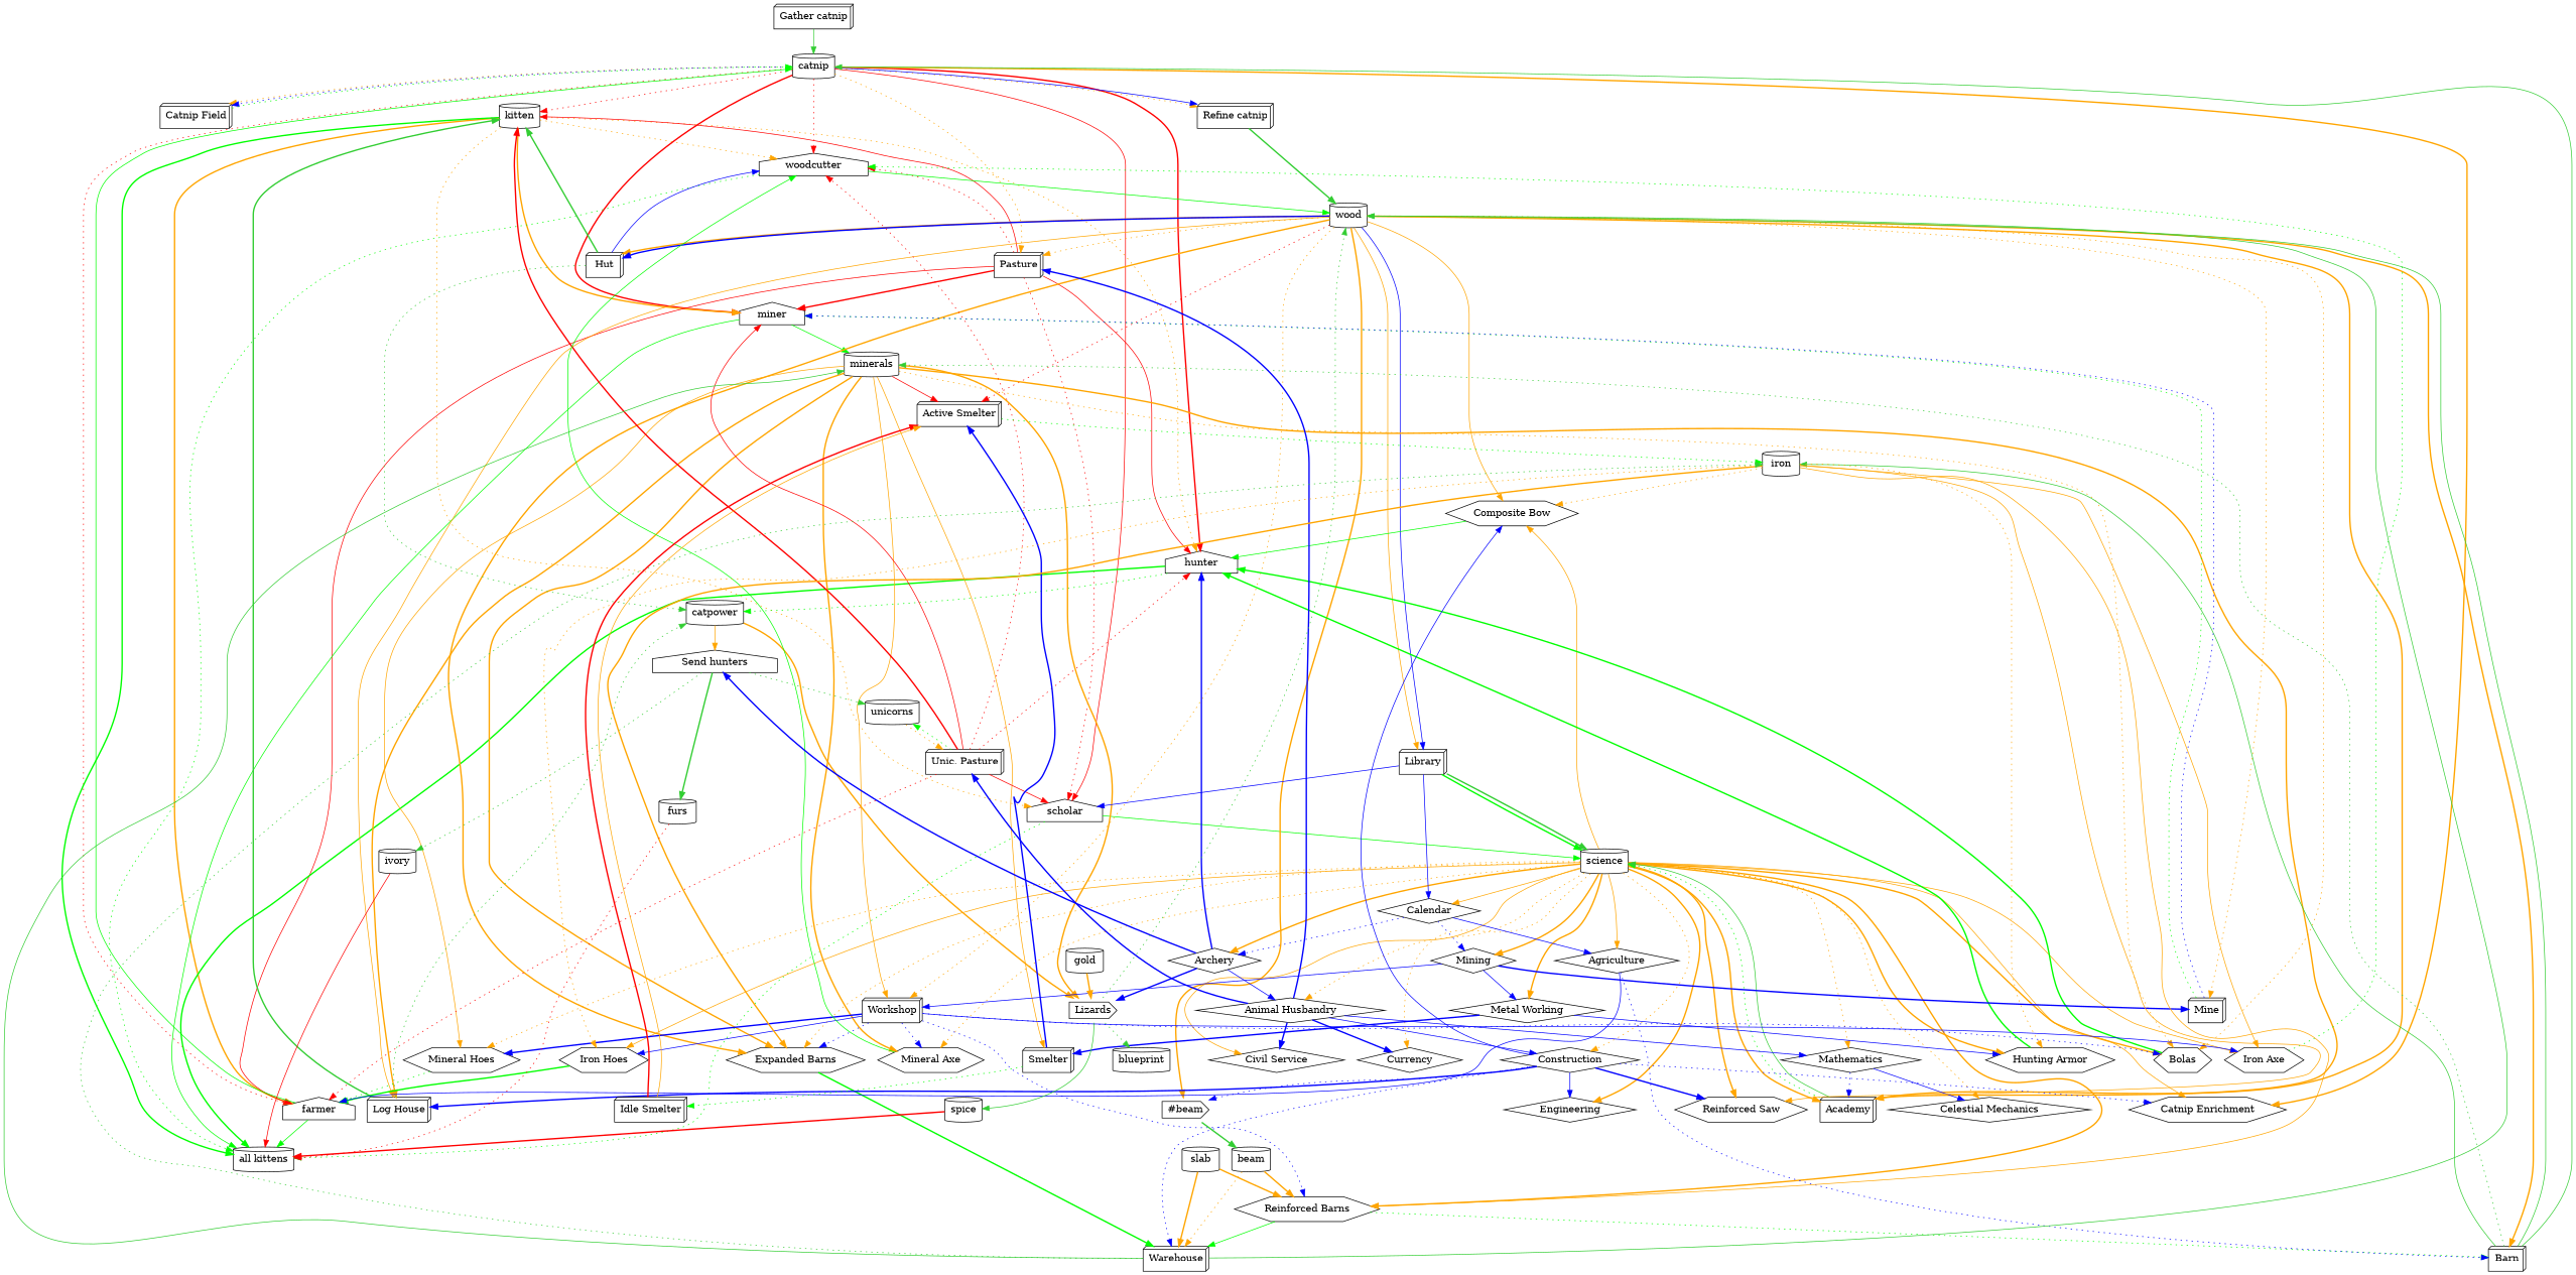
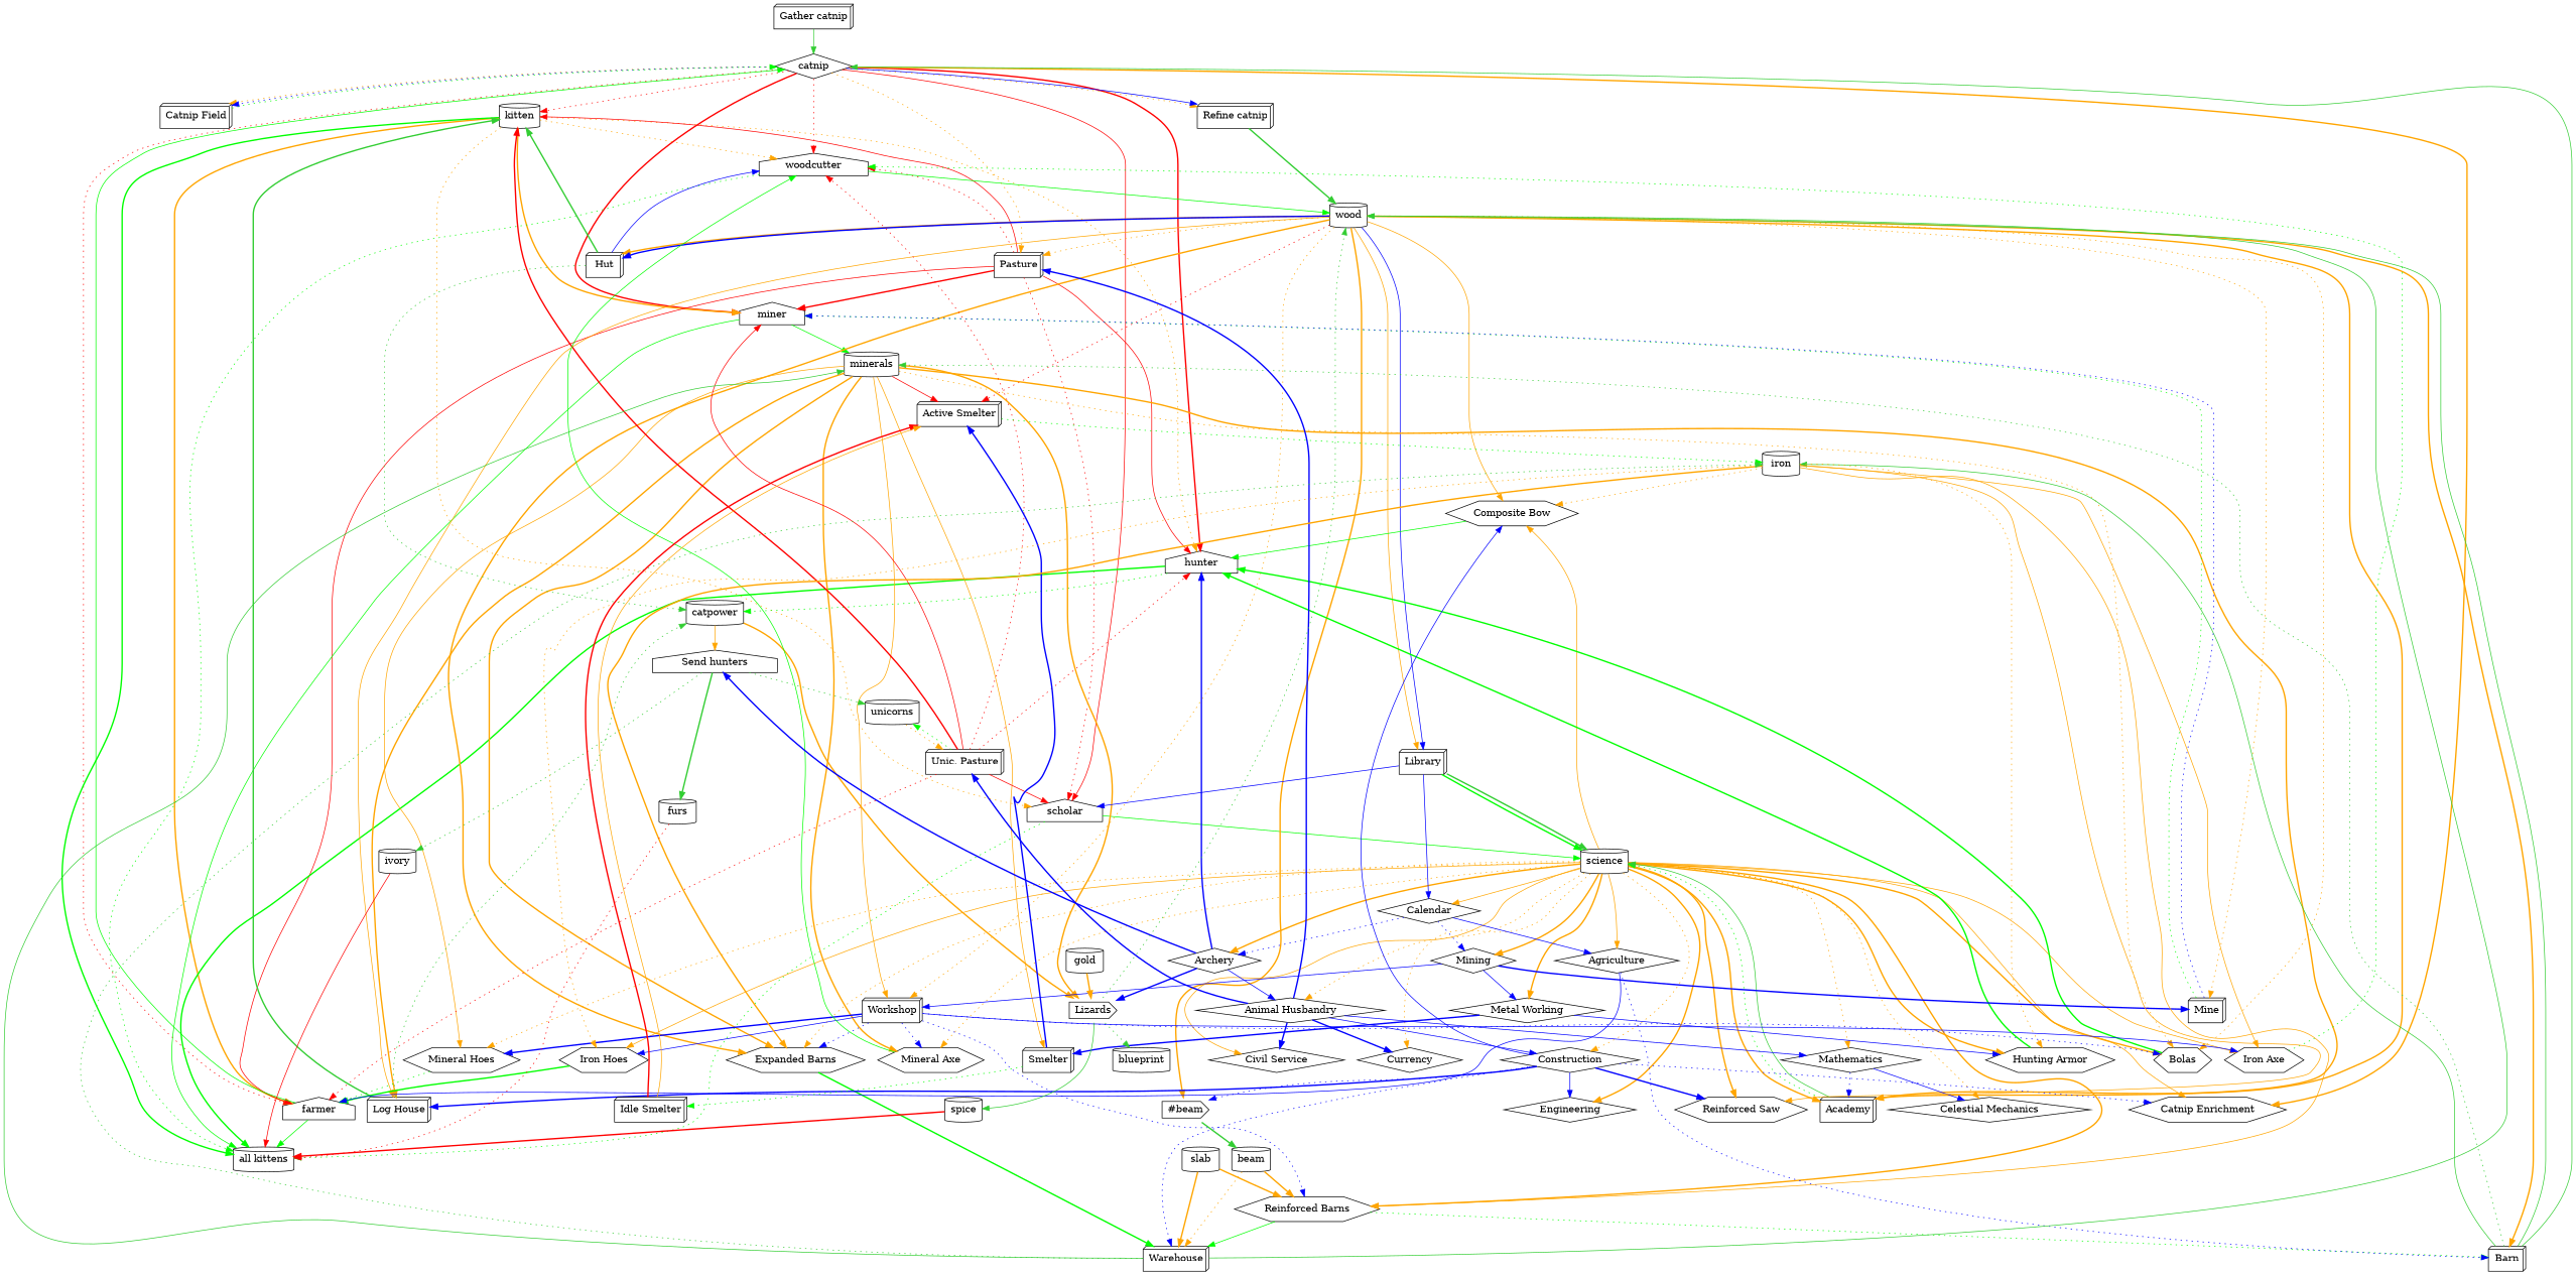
  digraph {
    node [shape=cylinder]
    edge [color=orange style=dotted]
-   catnip
+   catnip [shape=diamond]
    "Catnip Field" [shape=box3d]
    kitten
    Pasture [shape=box3d]
    woodcutter [shape=house]
    scholar [shape=house]
    farmer [shape=house]
    hunter [shape=house]
    miner [shape=house]
    "Refine catnip" [shape=box3d]
    "Catnip Enrichment" [shape=hexagon]
    "all kittens"
    wood
    science
    catpower
    minerals
    "Unic. Pasture" [shape=box3d]
    unicorns
    Barn [shape=box3d]
    "Active Smelter" [shape=box3d]
    "Expanded Barns" [shape=hexagon]
    Library [shape=box3d]
    Academy [shape=box3d]
    Bolas [shape=hexagon]
    "Composite Bow" [shape=hexagon]
    Hut [shape=box3d]
    "Log House" [shape=box3d]
    Mine [shape=box3d]
    Workshop [shape=box3d]
    "#beam" [shape=cds]
    "Mineral Hoes" [shape=hexagon]
    "Iron Hoes" [shape=hexagon]
    "Mineral Axe" [shape=hexagon]
    "Iron Axe" [shape=hexagon]
    "Reinforced Barns" [shape=hexagon]
    "Hunting Armor" [shape=hexagon]
    Agriculture [shape=diamond]
    Mining [shape=diamond]
    "Metal Working" [shape=diamond]
    "Animal Husbandry" [shape=diamond]
    Mathematics [shape=diamond]
    Construction [shape=diamond]
    Archery [shape=diamond]
    Calendar [shape=diamond]
    "Civil Service" [shape=diamond]
    Currency [shape=diamond]
    "Celestial Mechanics" [shape=diamond]
    Engineering [shape=diamond]
    "Reinforced Saw" [shape=hexagon]
    "Send hunters" [shape=house]
    Lizards [shape=cds]
    Smelter [shape=box3d]
    iron
    Warehouse [shape=box3d]
    beam
    furs
    ivory
    spice
    blueprint
    "Idle Smelter" [shape=box3d]
    "Gather catnip" [shape=box3d]
    slab
    gold
    catnip -> "Catnip Field"
    catnip -> "Catnip Field" [color=blue]
    catnip -> kitten [color=red]
    catnip -> Pasture
    catnip -> woodcutter [color=red]
    catnip -> scholar [color=red style=solid]
    catnip -> farmer [color=red]
    catnip -> hunter [color=red style=bold]
    catnip -> miner [color=red style=bold]
    catnip -> "Refine catnip"
    catnip -> "Refine catnip" [color=blue style=solid]
    catnip -> "Catnip Enrichment" [style=bold]
    "Catnip Field" -> catnip [color=green]
    kitten -> woodcutter
    kitten -> scholar
    kitten -> farmer [style=bold]
    kitten -> hunter
    kitten -> miner [style=bold]
    kitten -> "all kittens" [color=green style=bold]
    Pasture -> kitten [color=red style=solid]
    Pasture -> woodcutter [color=red]
    Pasture -> scholar [color=red]
    Pasture -> farmer [color=red style=solid]
    Pasture -> hunter [color=red style=solid]
    Pasture -> miner [color=red style=bold]
    woodcutter -> "all kittens" [color=green]
    woodcutter -> wood [color=green style=solid]
    scholar -> "all kittens" [color=green]
    scholar -> science [color=green style=solid]
    farmer -> catnip [color=green style=solid]
    farmer -> "all kittens" [color=green style=solid]
    hunter -> "all kittens" [color=green style=bold]
    hunter -> catpower [color=green]
    miner -> "all kittens" [color=green style=solid]
    miner -> minerals [color=green style=solid]
    "Refine catnip" -> wood [color=limegreen style=bold]
    wood -> Pasture
    wood -> Barn [style=bold]
    wood -> "Active Smelter" [color=red]
    wood -> "Expanded Barns" [style=bold]
    wood -> Library [style=solid]
    wood -> Library [color=blue style=solid]
    wood -> Academy [style=bold]
    wood -> Bolas
    wood -> "Composite Bow" [style=solid]
    wood -> Hut [style=bold]
    wood -> Hut [color=blue style=bold]
    wood -> "Log House" [style=solid]
    wood -> Mine
    wood -> Workshop
    wood -> "#beam" [style=bold]
    science -> "Catnip Enrichment" [style=solid]
    science -> "Expanded Barns"
    science -> Academy [style=bold]
    science -> Bolas [style=bold]
    science -> "Composite Bow" [style=solid]
    science -> "Mineral Hoes"
    science -> "Iron Hoes" [style=solid]
    science -> "Mineral Axe"
    science -> "Iron Axe" [style=solid]
    science -> "Reinforced Barns" [style=bold]
    science -> "Hunting Armor" [style=bold]
    science -> Agriculture [style=solid]
    science -> Mining [style=bold]
    science -> "Metal Working" [style=bold]
    science -> "Animal Husbandry"
    science -> Mathematics
    science -> Construction
    science -> Archery [style=bold]
    science -> Calendar [style=solid]
    science -> "Civil Service" [style=solid]
    science -> Currency
    science -> "Celestial Mechanics"
    science -> Engineering [style=bold]
    science -> "Reinforced Saw" [style=bold]
    catpower -> "Send hunters" [style=solid]
    catpower -> Lizards [style=bold]
    minerals -> "Active Smelter" [color=red style=solid]
    minerals -> "Expanded Barns" [style=bold]
    minerals -> Academy [style=bold]
    minerals -> Bolas
    minerals -> "Log House" [style=bold]
    minerals -> Workshop [style=solid]
    minerals -> "Mineral Hoes" [style=solid]
    minerals -> "Mineral Axe" [style=bold]
    minerals -> Lizards [style=bold]
    minerals -> Smelter [style=solid]
    "Unic. Pasture" -> kitten [color=red style=bold]
    "Unic. Pasture" -> woodcutter [color=red]
    "Unic. Pasture" -> scholar [color=red style=solid]
    "Unic. Pasture" -> farmer [color=red]
    "Unic. Pasture" -> hunter [color=red]
    "Unic. Pasture" -> miner [color=red style=solid]
    "Unic. Pasture" -> unicorns [color=green]
    unicorns -> "Unic. Pasture"
    Barn -> catnip [color=limegreen style=solid]
    Barn -> wood [color=limegreen style=solid]
    Barn -> minerals [color=limegreen]
    Barn -> iron [color=limegreen style=solid]
    "Active Smelter" -> iron [color=green]
    "Expanded Barns" -> Warehouse [color=green style=bold]
    Library -> scholar [color=blue style=solid]
    Library -> science [color=green style=bold]
    Library -> science [color=limegreen style=bold]
    Library -> Calendar [color=blue style=solid]
    Academy -> science [color=green]
    Academy -> science [color=limegreen style=solid]
    Bolas -> hunter [color=green style=bold]
    "Composite Bow" -> hunter [color=green style=solid]
    Hut -> kitten [color=limegreen style=bold]
    Hut -> woodcutter [color=blue style=solid]
    Hut -> catpower [color=limegreen]
    "Log House" -> kitten [color=limegreen style=bold]
    "Log House" -> catpower [color=limegreen]
    Mine -> miner [color=green]
    Mine -> miner [color=blue]
    Workshop -> "Expanded Barns" [color=blue]
    Workshop -> Bolas [color=blue]
    Workshop -> "Mineral Hoes" [color=blue style=bold]
    Workshop -> "Iron Hoes" [color=blue style=solid]
    Workshop -> "Mineral Axe" [color=blue]
    Workshop -> "Iron Axe" [color=blue style=solid]
    Workshop -> "Reinforced Barns" [color=blue]
    "#beam" -> beam [color=limegreen style=bold]
    "Mineral Hoes" -> farmer [color=green]
    "Iron Hoes" -> farmer [color=green style=bold]
    "Mineral Axe" -> woodcutter [color=green style=solid]
    "Iron Axe" -> woodcutter [color=green]
    "Reinforced Barns" -> Barn [color=green]
    "Reinforced Barns" -> Warehouse [color=green style=solid]
    "Hunting Armor" -> hunter [color=green style=bold]
    Agriculture -> farmer [color=blue style=solid]
    Agriculture -> Barn [color=blue]
    Mining -> Mine [color=blue style=bold]
    Mining -> Workshop [color=blue style=solid]
    Mining -> "Metal Working" [color=blue style=solid]
    "Metal Working" -> "Hunting Armor" [color=blue style=solid]
    "Metal Working" -> Smelter [color=blue style=bold]
    "Animal Husbandry" -> Pasture [color=blue style=bold]
    "Animal Husbandry" -> "Unic. Pasture" [color=blue style=bold]
    "Animal Husbandry" -> Mathematics [color=blue style=solid]
    "Animal Husbandry" -> Construction [color=blue style=solid]
    "Animal Husbandry" -> "Civil Service" [color=blue style=bold]
    "Animal Husbandry" -> Currency [color=blue style=bold]
    Mathematics -> Academy [color=blue]
    Mathematics -> "Celestial Mechanics" [color=blue style=solid]
    Construction -> "Catnip Enrichment" [color=blue]
    Construction -> "Composite Bow" [color=blue style=solid]
    Construction -> "Log House" [color=blue style=bold]
    Construction -> "#beam" [color=blue]
    Construction -> Engineering [color=blue style=solid]
    Construction -> "Reinforced Saw" [color=blue style=bold]
    Construction -> Warehouse [color=blue]
    Archery -> hunter [color=blue style=bold]
    Archery -> "Animal Husbandry" [color=blue style=solid]
    Archery -> "Send hunters" [color=blue style=bold]
    Archery -> Lizards [color=blue style=bold]
    Calendar -> Agriculture [color=blue style=solid]
    Calendar -> Mining [color=blue]
    Calendar -> Archery [color=blue]
    "Send hunters" -> unicorns [color=limegreen]
    "Send hunters" -> furs [color=limegreen style=bold]
    "Send hunters" -> ivory [color=limegreen]
    Lizards -> wood [color=limegreen]
    Lizards -> spice [color=limegreen style=solid]
    Lizards -> blueprint [color=limegreen]
    Smelter -> "Active Smelter" [color=blue style=bold]
    Smelter -> "Idle Smelter" [color=green]
    iron -> "Expanded Barns" [style=bold]
    iron -> "Composite Bow"
    iron -> "Iron Hoes"
    iron -> "Iron Axe" [style=solid]
    iron -> "Reinforced Barns" [style=solid]
    iron -> "Hunting Armor"
    iron -> "Reinforced Saw" [style=solid]
    Warehouse -> wood [color=limegreen style=solid]
    Warehouse -> minerals [color=limegreen style=solid]
    Warehouse -> iron [color=limegreen]
    beam -> "Reinforced Barns" [style=bold]
    beam -> Warehouse
    furs -> "all kittens" [color=red]
    ivory -> "all kittens" [color=red style=solid]
    spice -> "all kittens" [color=red style=bold]
    "Idle Smelter" -> "Active Smelter" [color=red style=bold]
    "Idle Smelter" -> "Active Smelter" [style=solid]
    "Gather catnip" -> catnip [color=limegreen style=solid]
    slab -> "Reinforced Barns" [style=bold]
    slab -> Warehouse [style=bold]
    gold -> Lizards [style=bold]
  }
